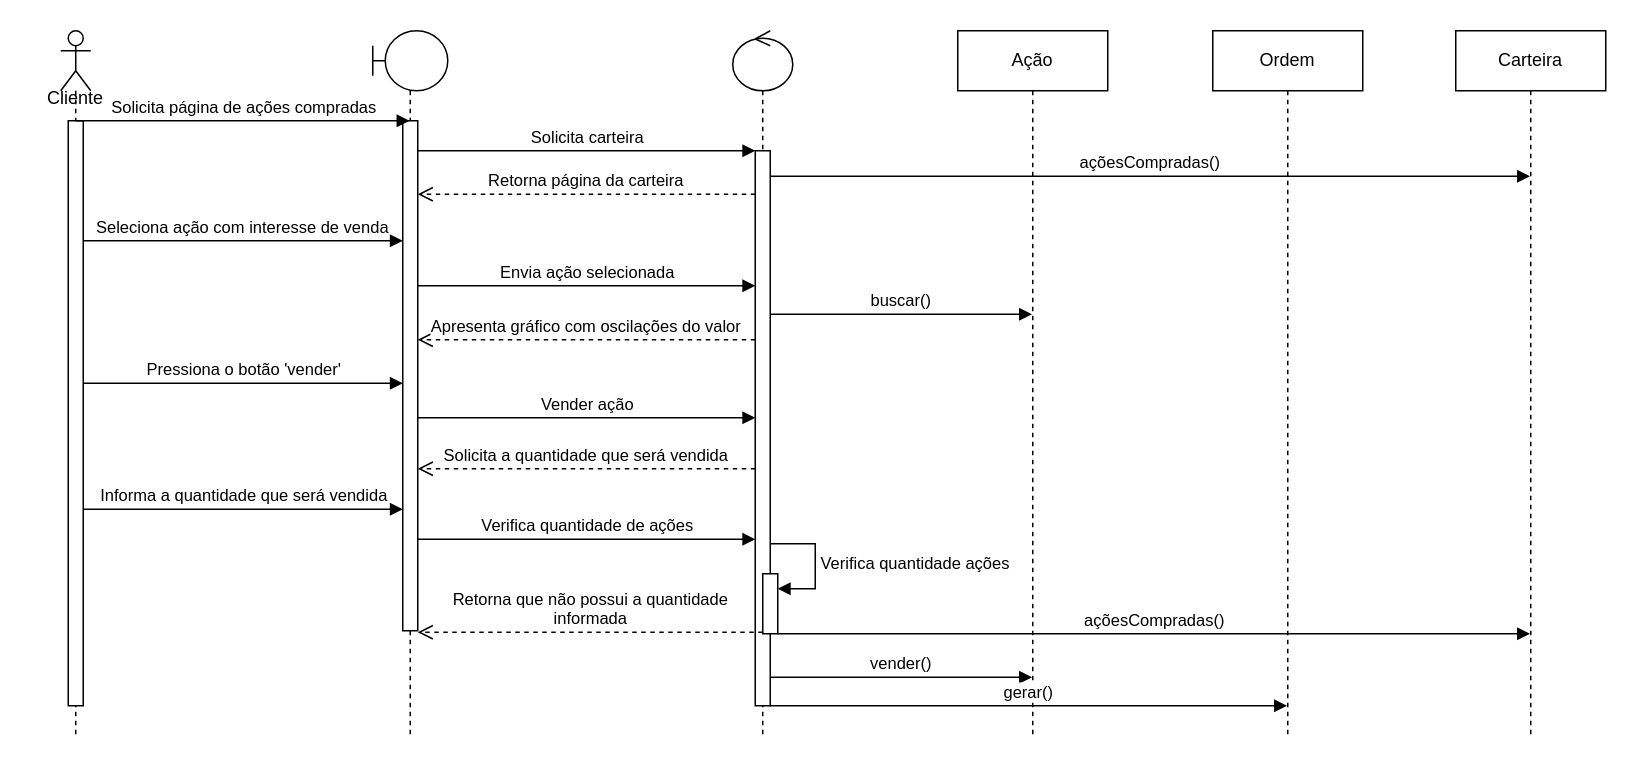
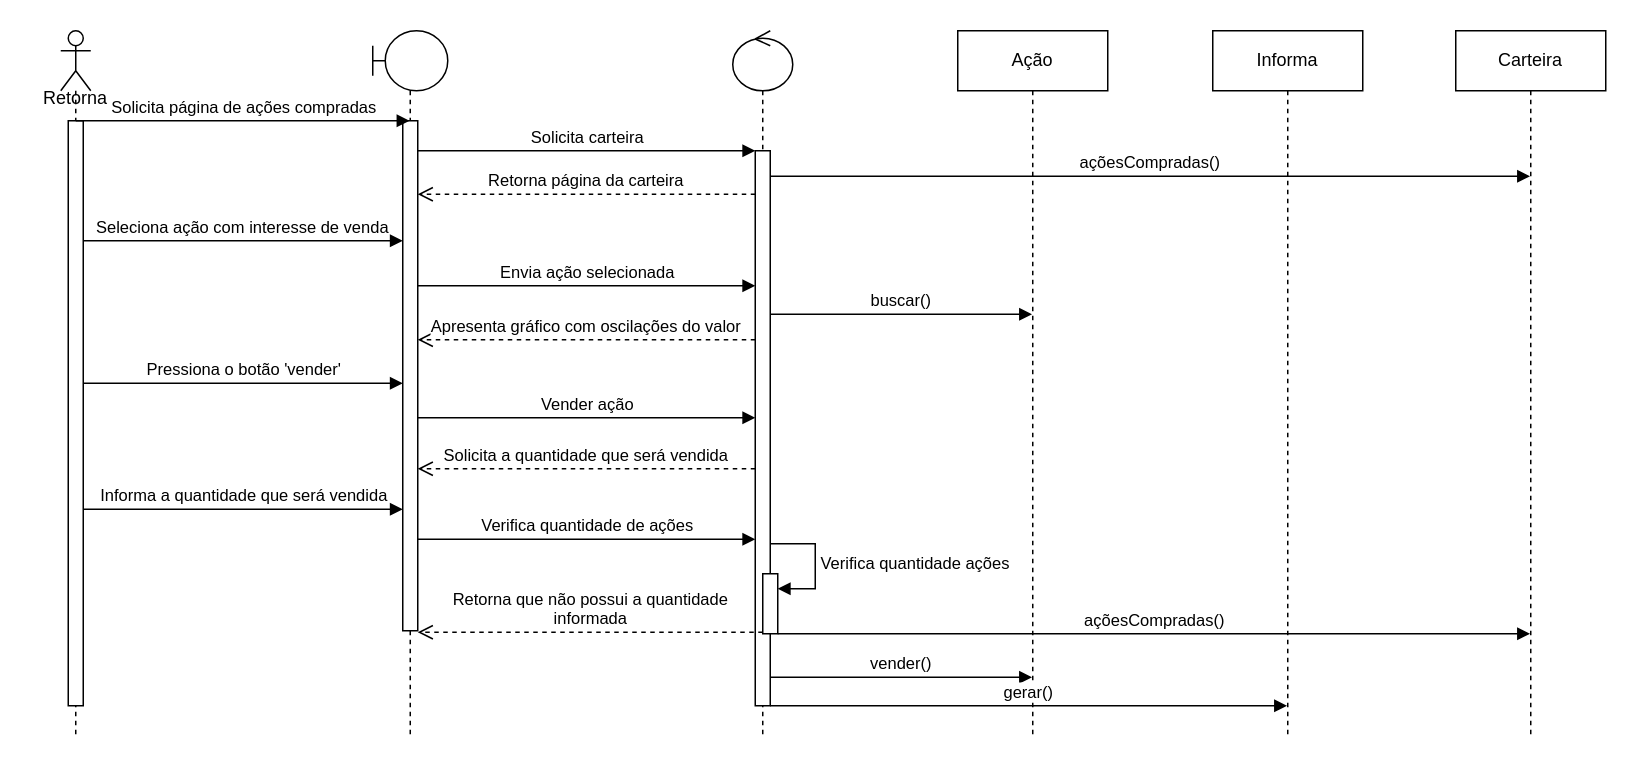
  <mxCell id="0" />
  <mxCell id="1" parent="0" />
  <mxCell id="2" value="" style="shape=umlLifeline;perimeter=lifelinePerimeter;whiteSpace=wrap;html=1;container=1;dropTarget=0;collapsible=0;recursiveResize=0;outlineConnect=0;portConstraint=eastwest;newEdgeStyle={&quot;curved&quot;:0,&quot;rounded&quot;:0};participant=umlActor;" parent="1" vertex="1"><mxGeometry x="40" y="20" width="20" height="470" as="geometry" /></mxCell>
  <mxCell id="3" value="" style="html=1;points=[[0,0,0,0,5],[0,1,0,0,-5],[1,0,0,0,5],[1,1,0,0,-5]];perimeter=orthogonalPerimeter;outlineConnect=0;targetShapes=umlLifeline;portConstraint=eastwest;newEdgeStyle={&quot;curved&quot;:0,&quot;rounded&quot;:0};" parent="2" vertex="1"><mxGeometry x="5" y="60" width="10" height="390" as="geometry" /></mxCell>
- <mxCell id="4" value="Cliente" style="text;html=1;align=center;verticalAlign=middle;whiteSpace=wrap;rounded=0;" parent="1" vertex="1"><mxGeometry x="20" y="50" width="60" height="30" as="geometry" /></mxCell>
+ <mxCell id="4" value="Retorna" style="text;html=1;align=center;verticalAlign=middle;whiteSpace=wrap;rounded=0;" parent="1" vertex="1"><mxGeometry x="20" y="50" width="60" height="30" as="geometry" /></mxCell>
  <mxCell id="5" value="" style="shape=umlLifeline;perimeter=lifelinePerimeter;whiteSpace=wrap;html=1;container=1;dropTarget=0;collapsible=0;recursiveResize=0;outlineConnect=0;portConstraint=eastwest;newEdgeStyle={&quot;curved&quot;:0,&quot;rounded&quot;:0};participant=umlBoundary;" parent="1" vertex="1"><mxGeometry x="248" y="20" width="50" height="470" as="geometry" /></mxCell>
  <mxCell id="6" value="" style="html=1;points=[[0,0,0,0,5],[0,1,0,0,-5],[1,0,0,0,5],[1,1,0,0,-5]];perimeter=orthogonalPerimeter;outlineConnect=0;targetShapes=umlLifeline;portConstraint=eastwest;newEdgeStyle={&quot;curved&quot;:0,&quot;rounded&quot;:0};" parent="5" vertex="1"><mxGeometry x="20" y="60" width="10" height="340" as="geometry" /></mxCell>
  <mxCell id="7" value="" style="shape=umlLifeline;perimeter=lifelinePerimeter;whiteSpace=wrap;html=1;container=1;dropTarget=0;collapsible=0;recursiveResize=0;outlineConnect=0;portConstraint=eastwest;newEdgeStyle={&quot;curved&quot;:0,&quot;rounded&quot;:0};participant=umlControl;" parent="1" vertex="1"><mxGeometry x="488" y="20" width="40" height="470" as="geometry" /></mxCell>
  <mxCell id="8" value="" style="html=1;points=[[0,0,0,0,5],[0,1,0,0,-5],[1,0,0,0,5],[1,1,0,0,-5]];perimeter=orthogonalPerimeter;outlineConnect=0;targetShapes=umlLifeline;portConstraint=eastwest;newEdgeStyle={&quot;curved&quot;:0,&quot;rounded&quot;:0};" parent="7" vertex="1"><mxGeometry x="15" y="80" width="10" height="370" as="geometry" /></mxCell>
  <mxCell id="9" value="" style="html=1;points=[[0,0,0,0,5],[0,1,0,0,-5],[1,0,0,0,5],[1,1,0,0,-5]];perimeter=orthogonalPerimeter;outlineConnect=0;targetShapes=umlLifeline;portConstraint=eastwest;newEdgeStyle={&quot;curved&quot;:0,&quot;rounded&quot;:0};" vertex="1" parent="7"><mxGeometry x="20" y="362" width="10" height="40" as="geometry" /></mxCell>
  <mxCell id="10" value="Verifica quantidade ações" style="html=1;align=left;spacingLeft=2;endArrow=block;rounded=0;edgeStyle=orthogonalEdgeStyle;curved=0;rounded=0;" edge="1" target="9" parent="7"><mxGeometry relative="1" as="geometry"><mxPoint x="25" y="342" as="sourcePoint" /><Array as="points"><mxPoint x="55" y="372" /></Array></mxGeometry></mxCell>
  <mxCell id="11" value="Solicita página de ações compradas" style="html=1;verticalAlign=bottom;endArrow=block;curved=0;rounded=0;" parent="1" target="5" edge="1"><mxGeometry x="0.004" width="80" relative="1" as="geometry"><mxPoint x="50" y="80" as="sourcePoint" /><mxPoint x="130" y="80" as="targetPoint" /><mxPoint as="offset" /></mxGeometry></mxCell>
  <mxCell id="12" value="Solicita carteira" style="html=1;verticalAlign=bottom;endArrow=block;curved=0;rounded=0;" parent="1" edge="1"><mxGeometry width="80" relative="1" as="geometry"><mxPoint x="278" y="100" as="sourcePoint" /><mxPoint x="503" y="100" as="targetPoint" /></mxGeometry></mxCell>
  <mxCell id="13" value="Retorna página da carteira" style="html=1;verticalAlign=bottom;endArrow=open;dashed=1;endSize=8;curved=0;rounded=0;" parent="1" edge="1"><mxGeometry relative="1" as="geometry"><mxPoint x="503" y="129" as="sourcePoint" /><mxPoint x="278" y="129" as="targetPoint" /></mxGeometry></mxCell>
  <mxCell id="14" value="Seleciona ação com interesse de venda" style="html=1;verticalAlign=bottom;endArrow=block;curved=0;rounded=0;" parent="1" target="6" edge="1"><mxGeometry x="-0.001" width="80" relative="1" as="geometry"><mxPoint x="55" y="160" as="sourcePoint" /><mxPoint x="160" y="190" as="targetPoint" /><mxPoint as="offset" /></mxGeometry></mxCell>
  <mxCell id="15" value="Envia ação selecionada" style="html=1;verticalAlign=bottom;endArrow=block;curved=0;rounded=0;" parent="1" edge="1"><mxGeometry width="80" relative="1" as="geometry"><mxPoint x="278" y="190" as="sourcePoint" /><mxPoint x="503" y="190" as="targetPoint" /></mxGeometry></mxCell>
  <mxCell id="16" value="Ação" style="shape=umlLifeline;perimeter=lifelinePerimeter;whiteSpace=wrap;html=1;container=1;dropTarget=0;collapsible=0;recursiveResize=0;outlineConnect=0;portConstraint=eastwest;newEdgeStyle={&quot;curved&quot;:0,&quot;rounded&quot;:0};" parent="1" vertex="1"><mxGeometry x="638" y="20" width="100" height="470" as="geometry" /></mxCell>
  <mxCell id="17" value="Apresenta gráfico com oscilações do valor" style="html=1;verticalAlign=bottom;endArrow=open;dashed=1;endSize=8;curved=0;rounded=0;" parent="1" target="6" edge="1"><mxGeometry x="0.003" relative="1" as="geometry"><mxPoint x="503" y="226" as="sourcePoint" /><mxPoint x="268" y="226" as="targetPoint" /><mxPoint as="offset" /></mxGeometry></mxCell>
  <mxCell id="18" value="Pressiona o botão 'vender'" style="html=1;verticalAlign=bottom;endArrow=block;curved=0;rounded=0;" parent="1" target="6" edge="1"><mxGeometry width="80" relative="1" as="geometry"><mxPoint x="55" y="255" as="sourcePoint" /><mxPoint x="230" y="255" as="targetPoint" /></mxGeometry></mxCell>
  <mxCell id="19" value="Vender ação" style="html=1;verticalAlign=bottom;endArrow=block;curved=0;rounded=0;" parent="1" source="6" edge="1"><mxGeometry width="80" relative="1" as="geometry"><mxPoint x="268" y="278" as="sourcePoint" /><mxPoint x="503" y="278" as="targetPoint" /></mxGeometry></mxCell>
  <mxCell id="20" value="Solicita a quantidade que será vendida" style="html=1;verticalAlign=bottom;endArrow=open;dashed=1;endSize=8;curved=0;rounded=0;" parent="1" target="6" edge="1"><mxGeometry relative="1" as="geometry"><mxPoint x="503" y="312" as="sourcePoint" /><mxPoint x="268" y="312" as="targetPoint" /></mxGeometry></mxCell>
  <mxCell id="21" value="Informa a quantidade que será vendida" style="html=1;verticalAlign=bottom;endArrow=block;curved=0;rounded=0;" parent="1" target="6" edge="1"><mxGeometry width="80" relative="1" as="geometry"><mxPoint x="55" y="339" as="sourcePoint" /><mxPoint x="240" y="339" as="targetPoint" /></mxGeometry></mxCell>
  <mxCell id="22" value="Verifica quantidade de ações" style="html=1;verticalAlign=bottom;endArrow=block;curved=0;rounded=0;" parent="1" edge="1"><mxGeometry width="80" relative="1" as="geometry"><mxPoint x="278" y="359" as="sourcePoint" /><mxPoint x="503" y="359" as="targetPoint" /></mxGeometry></mxCell>
  <mxCell id="23" value="vender()" style="html=1;verticalAlign=bottom;endArrow=block;curved=0;rounded=0;" parent="1" edge="1"><mxGeometry x="-0.001" width="80" relative="1" as="geometry"><mxPoint x="513" y="451" as="sourcePoint" /><mxPoint x="687.5" y="451" as="targetPoint" /><mxPoint as="offset" /></mxGeometry></mxCell>
- <mxCell id="24" value="Ordem" style="shape=umlLifeline;perimeter=lifelinePerimeter;whiteSpace=wrap;html=1;container=1;dropTarget=0;collapsible=0;recursiveResize=0;outlineConnect=0;portConstraint=eastwest;newEdgeStyle={&quot;curved&quot;:0,&quot;rounded&quot;:0};" parent="1" vertex="1"><mxGeometry x="808" y="20" width="100" height="470" as="geometry" /></mxCell>
+ <mxCell id="24" value="Informa" style="shape=umlLifeline;perimeter=lifelinePerimeter;whiteSpace=wrap;html=1;container=1;dropTarget=0;collapsible=0;recursiveResize=0;outlineConnect=0;portConstraint=eastwest;newEdgeStyle={&quot;curved&quot;:0,&quot;rounded&quot;:0};" parent="1" vertex="1"><mxGeometry x="808" y="20" width="100" height="470" as="geometry" /></mxCell>
  <mxCell id="25" value="gerar()" style="html=1;verticalAlign=bottom;endArrow=block;curved=0;rounded=0;" parent="1" edge="1"><mxGeometry width="80" relative="1" as="geometry"><mxPoint x="513" y="470" as="sourcePoint" /><mxPoint x="857.5" y="470" as="targetPoint" /></mxGeometry></mxCell>
  <mxCell id="26" value="açõesCompradas()" style="html=1;verticalAlign=bottom;endArrow=block;curved=0;rounded=0;" edge="1" parent="1"><mxGeometry width="80" relative="1" as="geometry"><mxPoint x="513" y="117" as="sourcePoint" /><mxPoint x="1019.5" y="117" as="targetPoint" /></mxGeometry></mxCell>
  <mxCell id="27" value="Carteira" style="shape=umlLifeline;perimeter=lifelinePerimeter;whiteSpace=wrap;html=1;container=1;dropTarget=0;collapsible=0;recursiveResize=0;outlineConnect=0;portConstraint=eastwest;newEdgeStyle={&quot;curved&quot;:0,&quot;rounded&quot;:0};" vertex="1" parent="1"><mxGeometry x="970" y="20" width="100" height="470" as="geometry" /></mxCell>
  <mxCell id="28" value="buscar()" style="html=1;verticalAlign=bottom;endArrow=block;curved=0;rounded=0;" edge="1" parent="1"><mxGeometry width="80" relative="1" as="geometry"><mxPoint x="513" y="209" as="sourcePoint" /><mxPoint x="687.5" y="209" as="targetPoint" /></mxGeometry></mxCell>
  <mxCell id="29" value="açõesCompradas()" style="html=1;verticalAlign=bottom;endArrow=block;curved=0;rounded=0;" edge="1" parent="1"><mxGeometry width="80" relative="1" as="geometry"><mxPoint x="518" y="422" as="sourcePoint" /><mxPoint x="1019.5" y="422" as="targetPoint" /></mxGeometry></mxCell>
  <mxCell id="30" value="Retorna que não possui a quantidade &lt;br&gt;informada" style="html=1;verticalAlign=bottom;endArrow=open;dashed=1;endSize=8;curved=0;rounded=0;" edge="1" parent="1"><mxGeometry relative="1" as="geometry"><mxPoint x="508" y="421" as="sourcePoint" /><mxPoint x="278" y="421" as="targetPoint" /></mxGeometry></mxCell>
